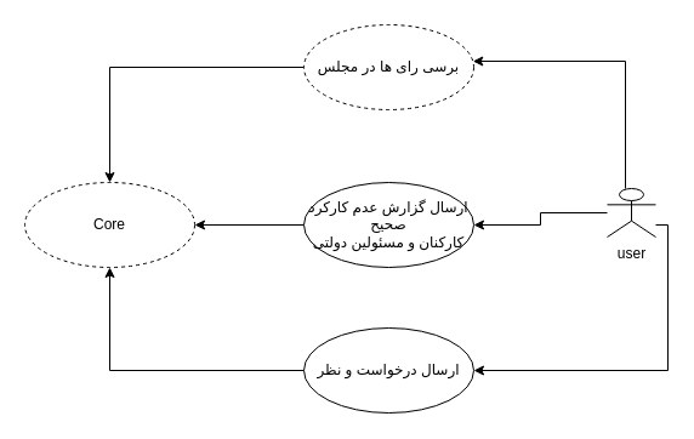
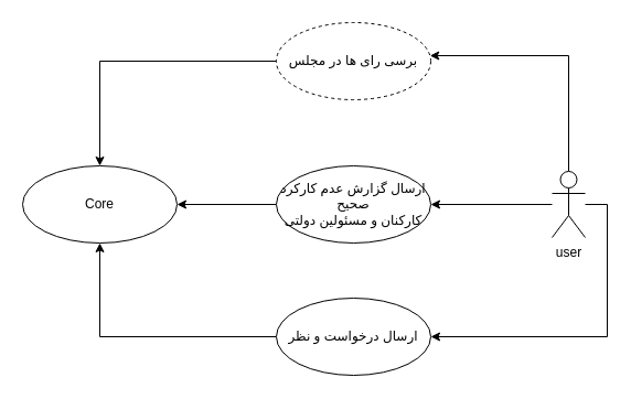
  <mxCell id="0" />
  <mxCell id="1" parent="0" />
  <mxCell id="2" style="edgeStyle=orthogonalEdgeStyle;rounded=0;orthogonalLoop=1;jettySize=auto;html=1;" edge="1" parent="1" source="3" target="12"><mxGeometry relative="1" as="geometry" /></mxCell>
  <mxCell id="3" value="برسی رای ها در مجلس" style="ellipse;whiteSpace=wrap;html=1;gradientColor=none;fillColor=default;dashed=1;" vertex="1" parent="1"><mxGeometry x="250" y="20" width="140" height="70" as="geometry" /></mxCell>
  <mxCell id="4" style="edgeStyle=orthogonalEdgeStyle;rounded=0;orthogonalLoop=1;jettySize=auto;html=1;" edge="1" parent="1" source="5" target="12"><mxGeometry relative="1" as="geometry" /></mxCell>
  <mxCell id="5" value="ارسال گزارش عدم کارکرد صحیح&lt;div&gt;کارکنان و مسئولین دولتی&lt;/div&gt;" style="ellipse;whiteSpace=wrap;html=1;gradientColor=none;fillColor=default;" vertex="1" parent="1"><mxGeometry x="250" y="150" width="140" height="70" as="geometry" /></mxCell>
  <mxCell id="6" style="edgeStyle=orthogonalEdgeStyle;rounded=0;orthogonalLoop=1;jettySize=auto;html=1;" edge="1" parent="1" source="7" target="12"><mxGeometry relative="1" as="geometry" /></mxCell>
  <mxCell id="7" value="ارسال درخواست و نظر" style="ellipse;whiteSpace=wrap;html=1;gradientColor=none;fillColor=default;" vertex="1" parent="1"><mxGeometry x="250" y="270" width="140" height="70" as="geometry" /></mxCell>
  <mxCell id="8" style="edgeStyle=orthogonalEdgeStyle;rounded=0;orthogonalLoop=1;jettySize=auto;html=1;" edge="1" parent="1" source="11" target="3"><mxGeometry relative="1" as="geometry"><Array as="points"><mxPoint x="515" y="50" /></Array></mxGeometry></mxCell>
  <mxCell id="9" style="edgeStyle=orthogonalEdgeStyle;rounded=0;orthogonalLoop=1;jettySize=auto;html=1;" edge="1" parent="1" source="11" target="5"><mxGeometry relative="1" as="geometry" /></mxCell>
  <mxCell id="10" style="edgeStyle=orthogonalEdgeStyle;rounded=0;orthogonalLoop=1;jettySize=auto;html=1;" edge="1" parent="1" source="11" target="7"><mxGeometry relative="1" as="geometry"><Array as="points"><mxPoint x="550" y="185" /><mxPoint x="550" y="305" /></Array></mxGeometry></mxCell>
- <mxCell id="11" value="user" style="shape=umlActor;verticalLabelPosition=bottom;verticalAlign=top;html=1;gradientColor=none;fillColor=default;" vertex="1" parent="1"><mxGeometry x="500" y="155" width="40" height="40" as="geometry" /></mxCell>
- <mxCell id="12" value="Core" style="ellipse;whiteSpace=wrap;html=1;dashed=1;" vertex="1" parent="1"><mxGeometry x="20" y="150" width="140" height="70" as="geometry" /></mxCell>
+ <mxCell id="11" value="user" style="shape=umlActor;verticalLabelPosition=bottom;verticalAlign=top;html=1;gradientColor=none;fillColor=default;" vertex="1" parent="1"><mxGeometry x="500" y="155" width="30" height="60" as="geometry" /></mxCell>
+ <mxCell id="12" value="Core" style="ellipse;whiteSpace=wrap;html=1;" vertex="1" parent="1"><mxGeometry x="20" y="150" width="140" height="70" as="geometry" /></mxCell>
